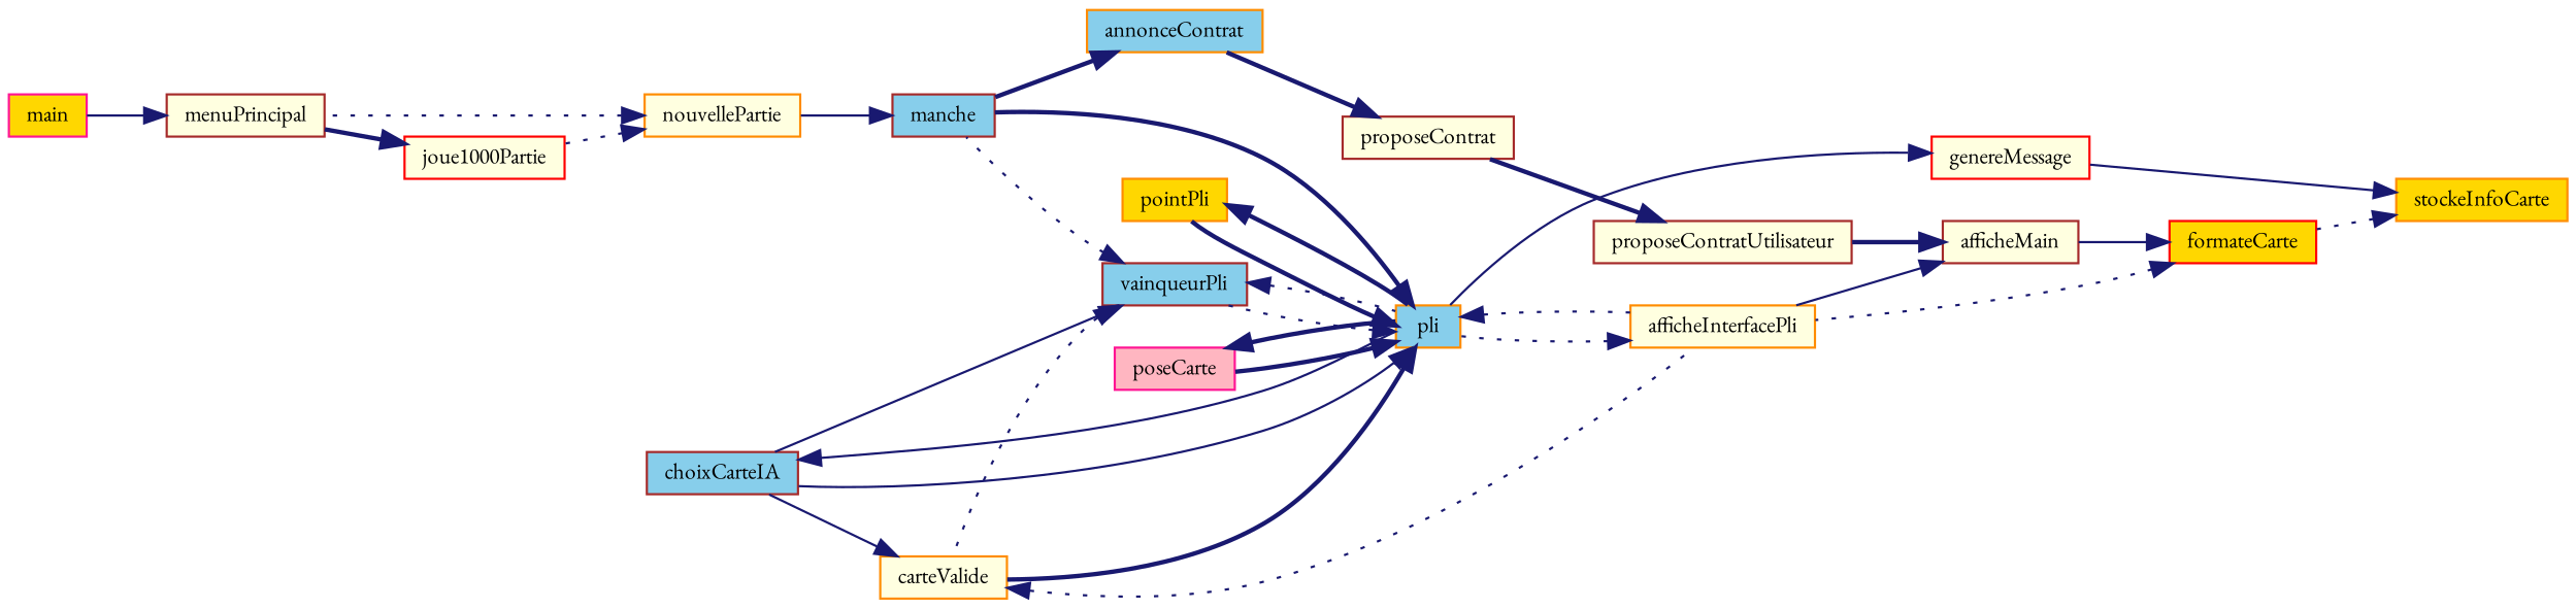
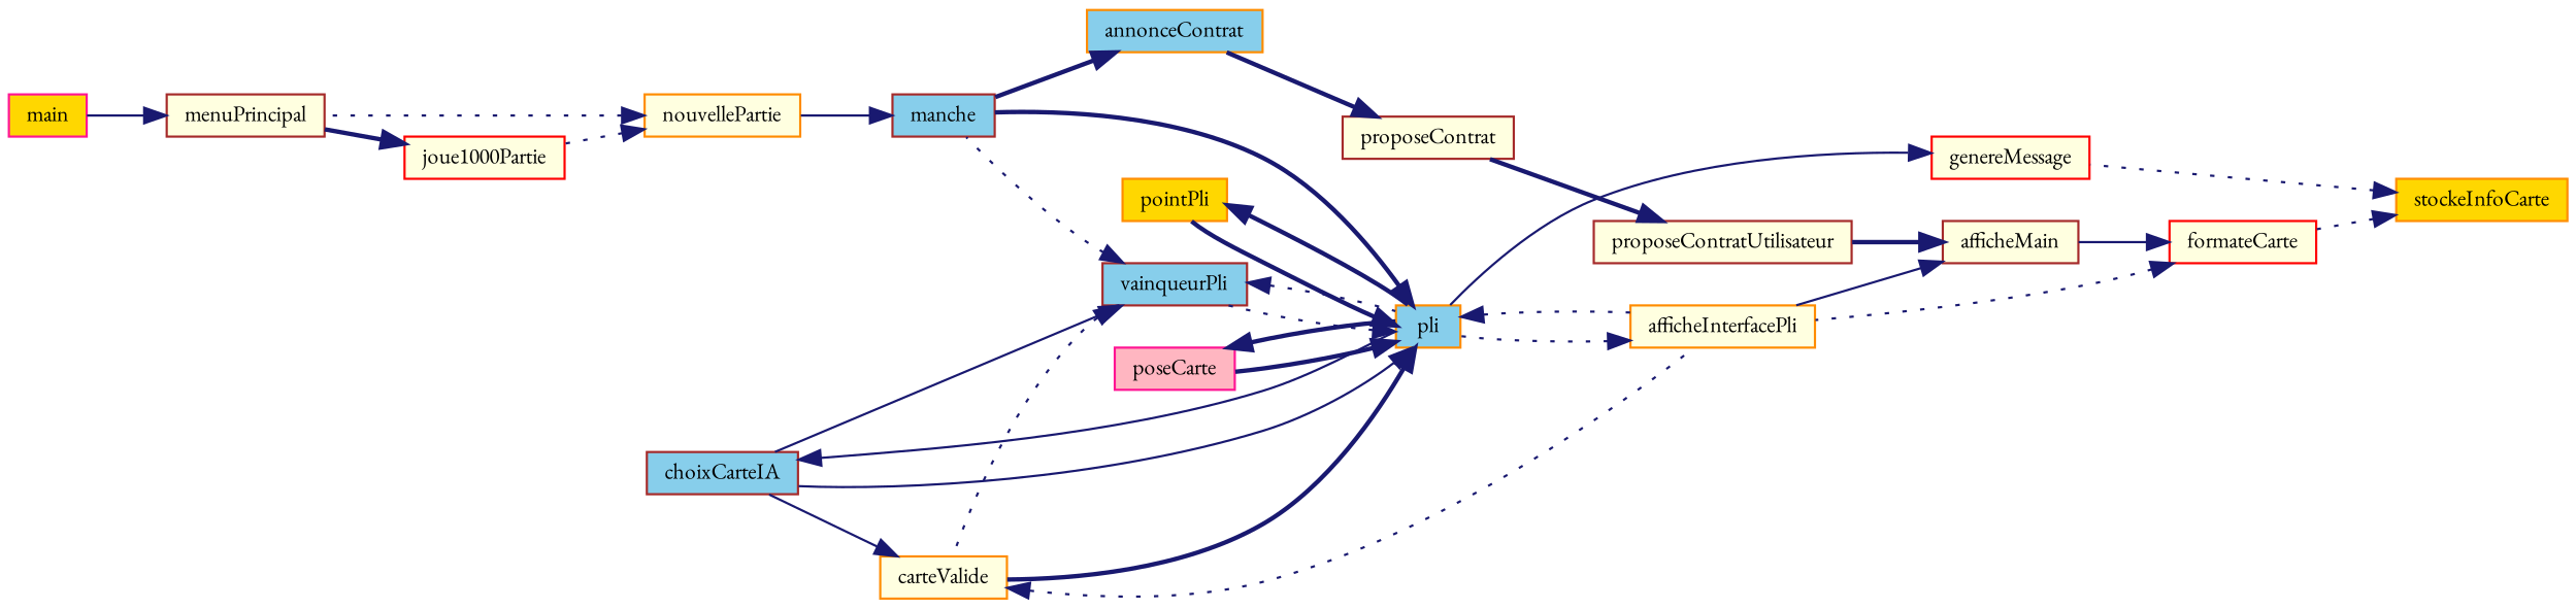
  digraph {
    fontname="EB Garamond"
    rankdir=RL
    node [color=darkorange fillcolor=lightyellow fontname="EB Garamond" fontsize=10 shape=record style=filled]
    edge [color=midnightblue dir=back fontname="EB Garamond" fontsize=10 labelfontname=Helvetica labelfontsize=10 style=dotted]
    n1 [fillcolor=gold fontcolor=black height=0.2 label=stockeInfoCarte width=0.4]
-   n2 [color=red fillcolor=gold height=0.2 label=formateCarte width=0.4]
+   n2 [color=red height=0.2 label=formateCarte width=0.4]
    n3 [color=red height=0.2 label=genereMessage width=0.4]
    n4 [height=0.2 label=afficheInterfacePli width=0.4]
    n5 [color=brown height=0.2 label=afficheMain width=0.4]
    n6 [fillcolor=skyblue height=0.2 label=pli width=0.4]
    n7 [color=brown height=0.2 label=proposeContratUtilisateur width=0.4]
    n8 [height=0.2 label=carteValide width=0.4]
    n9 [color=brown fillcolor=skyblue height=0.2 label=choixCarteIA width=0.4]
    n10 [color=brown fillcolor=skyblue height=0.2 label=manche width=0.4]
    n11 [fillcolor=gold height=0.2 label=pointPli width=0.4]
    n12 [color=deeppink fillcolor=lightpink height=0.2 label=poseCarte width=0.4]
    n13 [color=brown fillcolor=skyblue height=0.2 label=vainqueurPli width=0.4]
    n14 [height=0.2 label=nouvellePartie width=0.4]
    n15 [color=red height=0.2 label=joue1000Partie width=0.4]
    n16 [color=brown height=0.2 label=menuPrincipal width=0.4]
    n17 [color=deeppink fillcolor=gold height=0.2 label=main width=0.4]
    n18 [color=brown height=0.2 label=proposeContrat width=0.4]
    n19 [fillcolor=skyblue height=0.2 label=annonceContrat width=0.4]
    n1 -> n2
-   n1 -> n3 [style=solid]
+   n1 -> n3
    n2 -> n4
    n2 -> n5 [style=solid]
    n3 -> n6 [style=solid]
    n4 -> n6
    n5 -> n4 [style=solid]
    n5 -> n7 [style=bold]
    n6 -> n4
    n6 -> n8 [style=bold]
    n6 -> n9 [style=solid]
    n6 -> n10 [style=bold]
    n6 -> n11 [style=bold]
    n6 -> n12 [style=bold]
    n6 -> n13
    n7 -> n18 [style=bold]
    n8 -> n4
    n8 -> n9 [style=solid]
    n9 -> n6 [style=solid]
    n10 -> n14 [style=solid]
    n11 -> n6 [style=bold]
    n12 -> n6 [style=bold]
    n13 -> n6
    n13 -> n8
    n13 -> n9 [style=solid]
    n13 -> n10
    n14 -> n15
    n14 -> n16
    n15 -> n16 [style=bold]
    n16 -> n17 [style=solid]
    n18 -> n19 [style=bold]
    n19 -> n10 [style=bold]
  }
